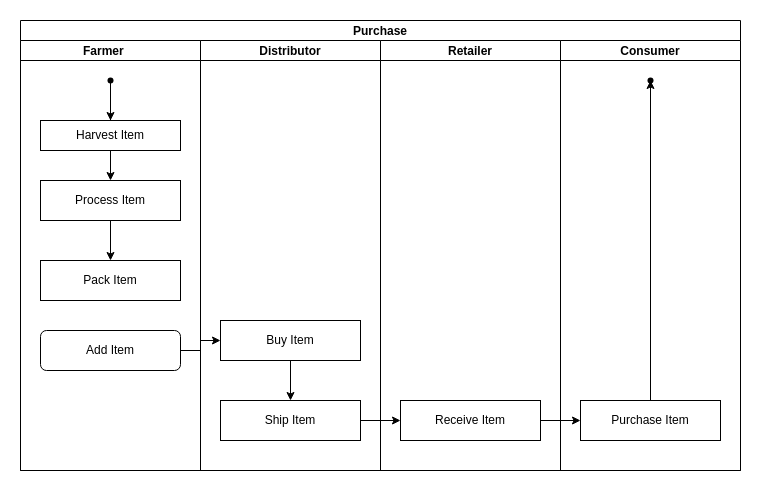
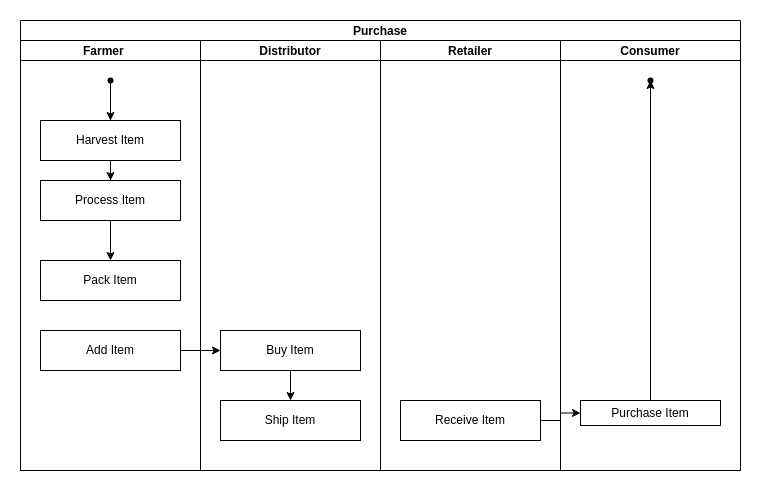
  <mxCell id="0" />
  <mxCell id="1" parent="0" />
  <mxCell id="2" value="Purchase" style="swimlane;childLayout=stackLayout;resizeParent=1;resizeParentMax=0;startSize=20;" vertex="1" parent="1"><mxGeometry x="20" y="20" width="720" height="450" as="geometry" /></mxCell>
  <mxCell id="3" value="Farmer    " style="swimlane;startSize=20;" vertex="1" parent="2"><mxGeometry y="20" width="180" height="430" as="geometry" /></mxCell>
  <mxCell id="4" value="" style="edgeStyle=orthogonalEdgeStyle;rounded=0;orthogonalLoop=1;jettySize=auto;html=1;" edge="1" parent="3" source="5" target="7"><mxGeometry relative="1" as="geometry" /></mxCell>
  <mxCell id="5" value="" style="shape=waypoint;sketch=0;fillStyle=solid;size=6;pointerEvents=1;points=[];fillColor=none;resizable=0;rotatable=0;perimeter=centerPerimeter;snapToPoint=1;" vertex="1" parent="3"><mxGeometry x="70" y="20" width="40" height="40" as="geometry" /></mxCell>
  <mxCell id="6" value="" style="edgeStyle=orthogonalEdgeStyle;rounded=0;orthogonalLoop=1;jettySize=auto;html=1;" edge="1" parent="3" source="7" target="9"><mxGeometry relative="1" as="geometry" /></mxCell>
- <mxCell id="7" value="Harvest Item" style="whiteSpace=wrap;html=1;fillColor=none;sketch=0;fillStyle=solid;" vertex="1" parent="3"><mxGeometry x="20" y="80" width="140" height="30" as="geometry" /></mxCell>
+ <mxCell id="7" value="Harvest Item" style="whiteSpace=wrap;html=1;fillColor=none;sketch=0;fillStyle=solid;" vertex="1" parent="3"><mxGeometry x="20" y="80" width="140" height="40" as="geometry" /></mxCell>
  <mxCell id="8" value="" style="edgeStyle=orthogonalEdgeStyle;rounded=0;orthogonalLoop=1;jettySize=auto;html=1;" edge="1" parent="3" source="9" target="10"><mxGeometry relative="1" as="geometry" /></mxCell>
  <mxCell id="9" value="&lt;div&gt;Process Item&lt;/div&gt;" style="whiteSpace=wrap;html=1;fillColor=none;sketch=0;fillStyle=solid;" vertex="1" parent="3"><mxGeometry x="20" y="140" width="140" height="40" as="geometry" /></mxCell>
  <mxCell id="10" value="Pack Item" style="whiteSpace=wrap;html=1;fillColor=none;sketch=0;fillStyle=solid;" vertex="1" parent="3"><mxGeometry x="20" y="220" width="140" height="40" as="geometry" /></mxCell>
- <mxCell id="11" value="Add Item" style="whiteSpace=wrap;html=1;fillColor=none;sketch=0;fillStyle=solid;rounded=1;" vertex="1" parent="3"><mxGeometry x="20" y="290" width="140" height="40" as="geometry" /></mxCell>
+ <mxCell id="11" value="Add Item" style="whiteSpace=wrap;html=1;fillColor=none;sketch=0;fillStyle=solid;" vertex="1" parent="3"><mxGeometry x="20" y="290" width="140" height="40" as="geometry" /></mxCell>
  <mxCell id="12" value="Distributor" style="swimlane;startSize=20;" vertex="1" parent="2"><mxGeometry x="180" y="20" width="180" height="430" as="geometry" /></mxCell>
  <mxCell id="13" value="" style="edgeStyle=orthogonalEdgeStyle;rounded=0;orthogonalLoop=1;jettySize=auto;html=1;" edge="1" parent="12" source="14" target="15"><mxGeometry relative="1" as="geometry" /></mxCell>
- <mxCell id="14" value="Buy Item" style="whiteSpace=wrap;html=1;fillColor=none;sketch=0;fillStyle=solid;" vertex="1" parent="12"><mxGeometry x="20" y="280" width="140" height="40" as="geometry" /></mxCell>
+ <mxCell id="14" value="Buy Item" style="whiteSpace=wrap;html=1;fillColor=none;sketch=0;fillStyle=solid;" vertex="1" parent="12"><mxGeometry x="20" y="290" width="140" height="40" as="geometry" /></mxCell>
  <mxCell id="15" value="Ship Item" style="whiteSpace=wrap;html=1;fillColor=none;sketch=0;fillStyle=solid;" vertex="1" parent="12"><mxGeometry x="20" y="360" width="140" height="40" as="geometry" /></mxCell>
  <mxCell id="16" value="Retailer" style="swimlane;startSize=20;" vertex="1" parent="2"><mxGeometry x="360" y="20" width="180" height="430" as="geometry" /></mxCell>
  <mxCell id="17" value="Receive Item" style="whiteSpace=wrap;html=1;fillColor=none;sketch=0;fillStyle=solid;" vertex="1" parent="16"><mxGeometry x="20" y="360" width="140" height="40" as="geometry" /></mxCell>
  <mxCell id="18" value="Consumer" style="swimlane;startSize=20;" vertex="1" parent="2"><mxGeometry x="540" y="20" width="180" height="430" as="geometry" /></mxCell>
  <mxCell id="19" value="" style="edgeStyle=orthogonalEdgeStyle;rounded=0;orthogonalLoop=1;jettySize=auto;html=1;" edge="1" parent="18" source="20" target="21"><mxGeometry relative="1" as="geometry" /></mxCell>
- <mxCell id="20" value="Purchase Item" style="whiteSpace=wrap;html=1;fillColor=none;sketch=0;fillStyle=solid;" vertex="1" parent="18"><mxGeometry x="20" y="360" width="140" height="40" as="geometry" /></mxCell>
+ <mxCell id="20" value="Purchase Item" style="whiteSpace=wrap;html=1;fillColor=none;sketch=0;fillStyle=solid;" vertex="1" parent="18"><mxGeometry x="20" y="360" width="140" height="25" as="geometry" /></mxCell>
  <mxCell id="21" value="" style="shape=waypoint;sketch=0;size=6;pointerEvents=1;points=[];fillColor=none;resizable=0;rotatable=0;perimeter=centerPerimeter;snapToPoint=1;fillStyle=solid;" vertex="1" parent="18"><mxGeometry x="70" y="20" width="40" height="40" as="geometry" /></mxCell>
  <mxCell id="22" value="" style="edgeStyle=orthogonalEdgeStyle;rounded=0;orthogonalLoop=1;jettySize=auto;html=1;" edge="1" parent="2" source="11" target="14"><mxGeometry relative="1" as="geometry" /></mxCell>
- <mxCell id="23" value="" style="edgeStyle=orthogonalEdgeStyle;rounded=0;orthogonalLoop=1;jettySize=auto;html=1;" edge="1" parent="2" source="15" target="17"><mxGeometry relative="1" as="geometry" /></mxCell>
  <mxCell id="24" value="" style="edgeStyle=orthogonalEdgeStyle;rounded=0;orthogonalLoop=1;jettySize=auto;html=1;" edge="1" parent="2" source="17" target="20"><mxGeometry relative="1" as="geometry" /></mxCell>
